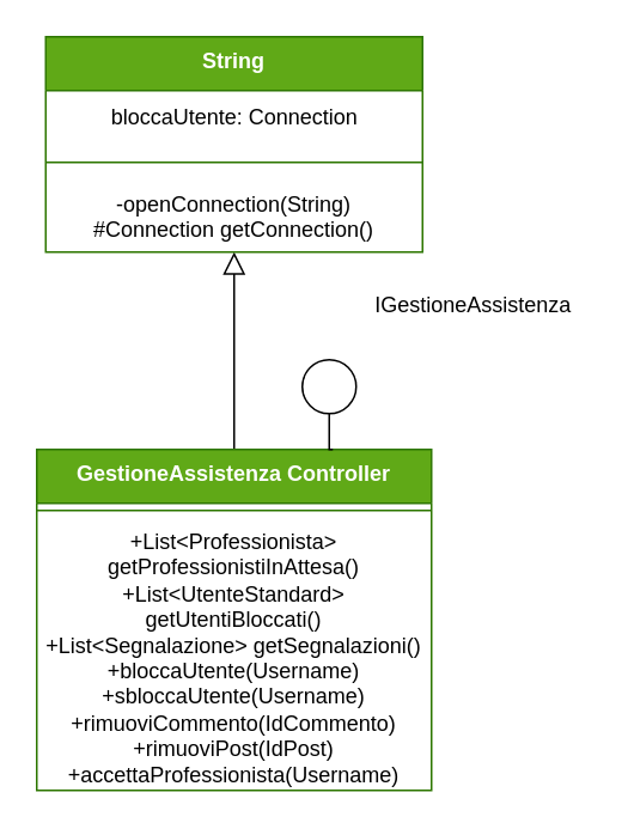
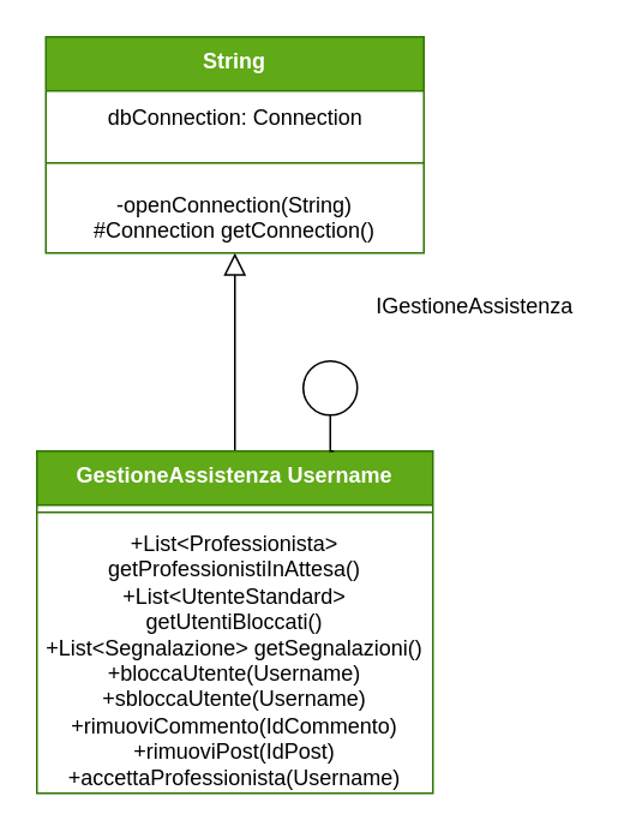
  <mxCell id="0" />
  <mxCell id="1" parent="0" />
  <mxCell id="2" style="edgeStyle=orthogonalEdgeStyle;rounded=0;orthogonalLoop=1;jettySize=auto;html=1;entryX=0.5;entryY=1;entryDx=0;entryDy=0;endArrow=block;endFill=0;startSize=12;endSize=10;" parent="1" source="3" target="6" edge="1"><mxGeometry relative="1" as="geometry" /></mxCell>
- <mxCell id="3" value="GestioneAssistenza Controller" style="swimlane;fontStyle=1;align=center;verticalAlign=top;childLayout=stackLayout;horizontal=1;startSize=30;horizontalStack=0;resizeParent=1;resizeParentMax=0;resizeLast=0;collapsible=1;marginBottom=0;whiteSpace=wrap;html=1;fillColor=#60a917;fontColor=#ffffff;strokeColor=#2D7600;" parent="1" vertex="1"><mxGeometry x="20" y="250" width="220" height="190" as="geometry" /></mxCell>
+ <mxCell id="3" value="GestioneAssistenza Username" style="swimlane;fontStyle=1;align=center;verticalAlign=top;childLayout=stackLayout;horizontal=1;startSize=30;horizontalStack=0;resizeParent=1;resizeParentMax=0;resizeLast=0;collapsible=1;marginBottom=0;whiteSpace=wrap;html=1;fillColor=#60a917;fontColor=#ffffff;strokeColor=#2D7600;" parent="1" vertex="1"><mxGeometry x="20" y="250" width="220" height="190" as="geometry" /></mxCell>
  <mxCell id="4" value="" style="line;strokeWidth=1;fillColor=none;align=left;verticalAlign=middle;spacingTop=-1;spacingLeft=3;spacingRight=3;rotatable=0;labelPosition=right;points=[];portConstraint=eastwest;strokeColor=inherit;" parent="3" vertex="1"><mxGeometry y="30" width="220" height="8" as="geometry" /></mxCell>
  <mxCell id="5" value="&lt;div&gt;+List&amp;lt;Professionista&amp;gt; getProfessionistiInAttesa()&lt;/div&gt;&lt;div&gt;+List&amp;lt;UtenteStandard&amp;gt; getUtentiBloccati()&lt;/div&gt;&lt;div&gt;+List&amp;lt;Segnalazione&amp;gt; getSegnalazioni()&lt;/div&gt;&lt;div&gt;+bloccaUtente(Username)&lt;/div&gt;&lt;div&gt;+sbloccaUtente(Username)&lt;/div&gt;&lt;div&gt;+rimuoviCommento(IdCommento)&lt;/div&gt;&lt;div&gt;+rimuoviPost(IdPost)&lt;/div&gt;&lt;div&gt;+accettaProfessionista(Username)&lt;br&gt;&lt;/div&gt;" style="text;strokeColor=none;fillColor=none;align=center;verticalAlign=top;spacingLeft=4;spacingRight=4;overflow=hidden;rotatable=0;points=[[0,0.5],[1,0.5]];portConstraint=eastwest;whiteSpace=wrap;html=1;" parent="3" vertex="1"><mxGeometry y="38" width="220" height="152" as="geometry" /></mxCell>
  <mxCell id="6" value="String" style="swimlane;fontStyle=1;align=center;verticalAlign=top;childLayout=stackLayout;horizontal=1;startSize=30;horizontalStack=0;resizeParent=1;resizeParentMax=0;resizeLast=0;collapsible=1;marginBottom=0;whiteSpace=wrap;html=1;fillColor=#60a917;fontColor=#ffffff;strokeColor=#2D7600;" parent="1" vertex="1"><mxGeometry x="25" y="20" width="210" height="120" as="geometry" /></mxCell>
- <mxCell id="7" value="bloccaUtente: Connection" style="text;html=1;align=center;verticalAlign=middle;resizable=0;points=[];autosize=1;strokeColor=none;fillColor=none;" parent="6" vertex="1"><mxGeometry y="30" width="210" height="30" as="geometry" /></mxCell>
+ <mxCell id="7" value="dbConnection: Connection" style="text;html=1;align=center;verticalAlign=middle;resizable=0;points=[];autosize=1;strokeColor=none;fillColor=none;" parent="6" vertex="1"><mxGeometry y="30" width="210" height="30" as="geometry" /></mxCell>
  <mxCell id="8" value="" style="line;strokeWidth=1;fillColor=none;align=left;verticalAlign=middle;spacingTop=-1;spacingLeft=3;spacingRight=3;rotatable=0;labelPosition=right;points=[];portConstraint=eastwest;strokeColor=inherit;" parent="6" vertex="1"><mxGeometry y="60" width="210" height="20" as="geometry" /></mxCell>
  <mxCell id="9" value="-openConnection(String)&lt;br&gt;#Connection getConnection()" style="text;strokeColor=none;fillColor=none;align=center;verticalAlign=top;spacingLeft=4;spacingRight=4;overflow=hidden;rotatable=0;points=[[0,0.5],[1,0.5]];portConstraint=eastwest;whiteSpace=wrap;html=1;" parent="6" vertex="1"><mxGeometry y="80" width="210" height="40" as="geometry" /></mxCell>
  <mxCell id="10" style="edgeStyle=orthogonalEdgeStyle;rounded=0;orthogonalLoop=1;jettySize=auto;html=1;entryX=0.75;entryY=0;entryDx=0;entryDy=0;endArrow=none;endFill=0;" parent="1" source="11" target="3" edge="1"><mxGeometry relative="1" as="geometry" /></mxCell>
  <mxCell id="11" value="" style="ellipse;whiteSpace=wrap;html=1;aspect=fixed;" parent="1" vertex="1"><mxGeometry x="168" y="200" width="30" height="30" as="geometry" /></mxCell>
  <mxCell id="12" value="IGestioneAssistenza" style="text;html=1;align=center;verticalAlign=middle;resizable=0;points=[];autosize=1;strokeColor=none;fillColor=none;" parent="1" vertex="1"><mxGeometry x="198" y="155" width="130" height="30" as="geometry" /></mxCell>
